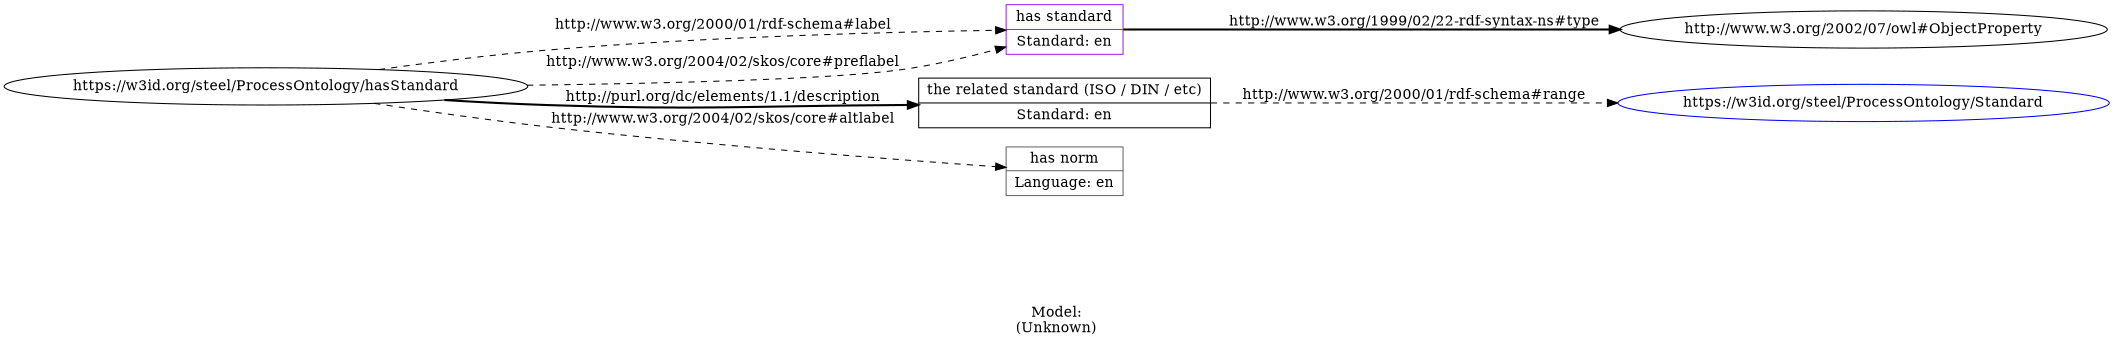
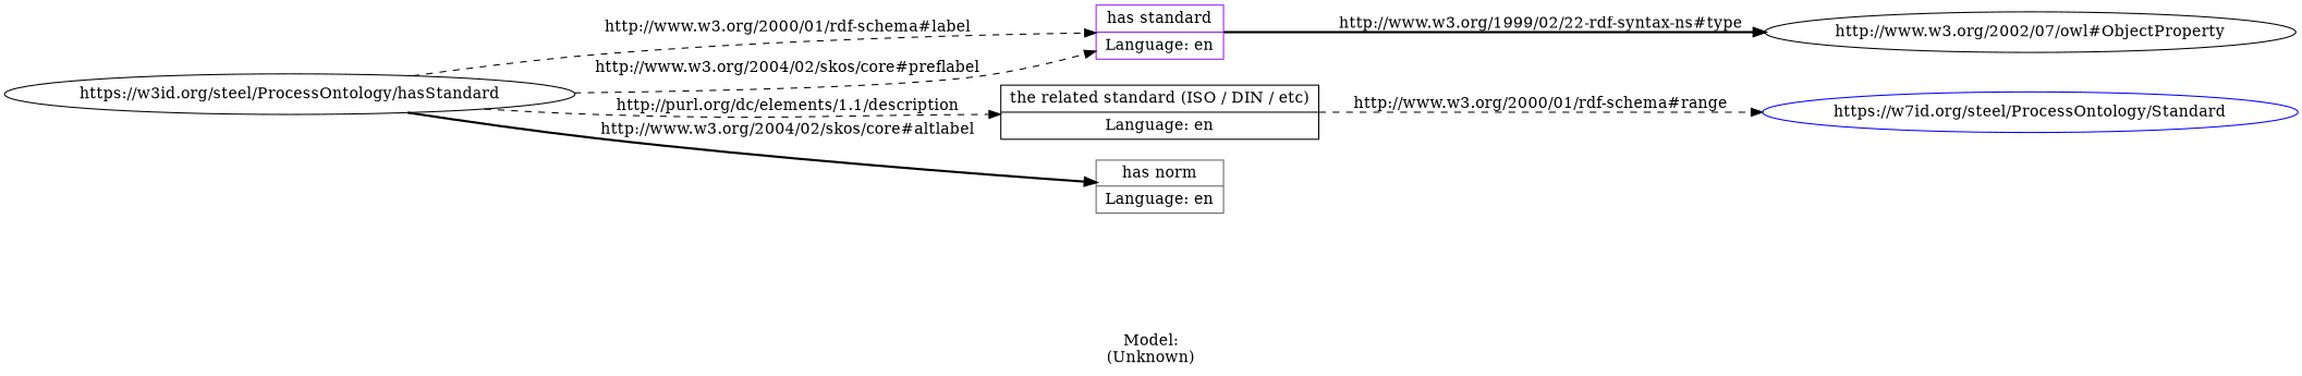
  digraph {
    label="\n\nModel:\n(Unknown)"
    rankdir=LR
    node [color=black shape=ellipse]
    edge [style=dashed]
    n1 [label="https://w3id.org/steel/ProcessOntology/hasStandard"]
-   n2 [color=purple label="has standard|Standard: en" shape=record]
-   n3 [label="the related standard (ISO / DIN / etc)|Standard: en" shape=record]
+   n2 [color=purple label="has standard|Language: en" shape=record]
+   n3 [label="the related standard (ISO / DIN / etc)|Language: en" shape=record]
    n4 [color=gray40 label="has norm|Language: en" shape=record]
    n5 [label="http://www.w3.org/2002/07/owl#ObjectProperty"]
-   n6 [color=blue label="https://w3id.org/steel/ProcessOntology/Standard"]
+   n6 [color=blue label="https://w7id.org/steel/ProcessOntology/Standard"]
    n1 -> n2 [label="http://www.w3.org/2000/01/rdf-schema#label"]
    n1 -> n2 [label="http://www.w3.org/2004/02/skos/core#preflabel"]
-   n1 -> n3 [label="http://purl.org/dc/elements/1.1/description" style=bold]
-   n1 -> n4 [label="http://www.w3.org/2004/02/skos/core#altlabel"]
+   n1 -> n3 [label="http://purl.org/dc/elements/1.1/description"]
+   n1 -> n4 [label="http://www.w3.org/2004/02/skos/core#altlabel" style=bold]
    n2 -> n5 [label="http://www.w3.org/1999/02/22-rdf-syntax-ns#type" style=bold]
    n3 -> n6 [label="http://www.w3.org/2000/01/rdf-schema#range"]
  }
